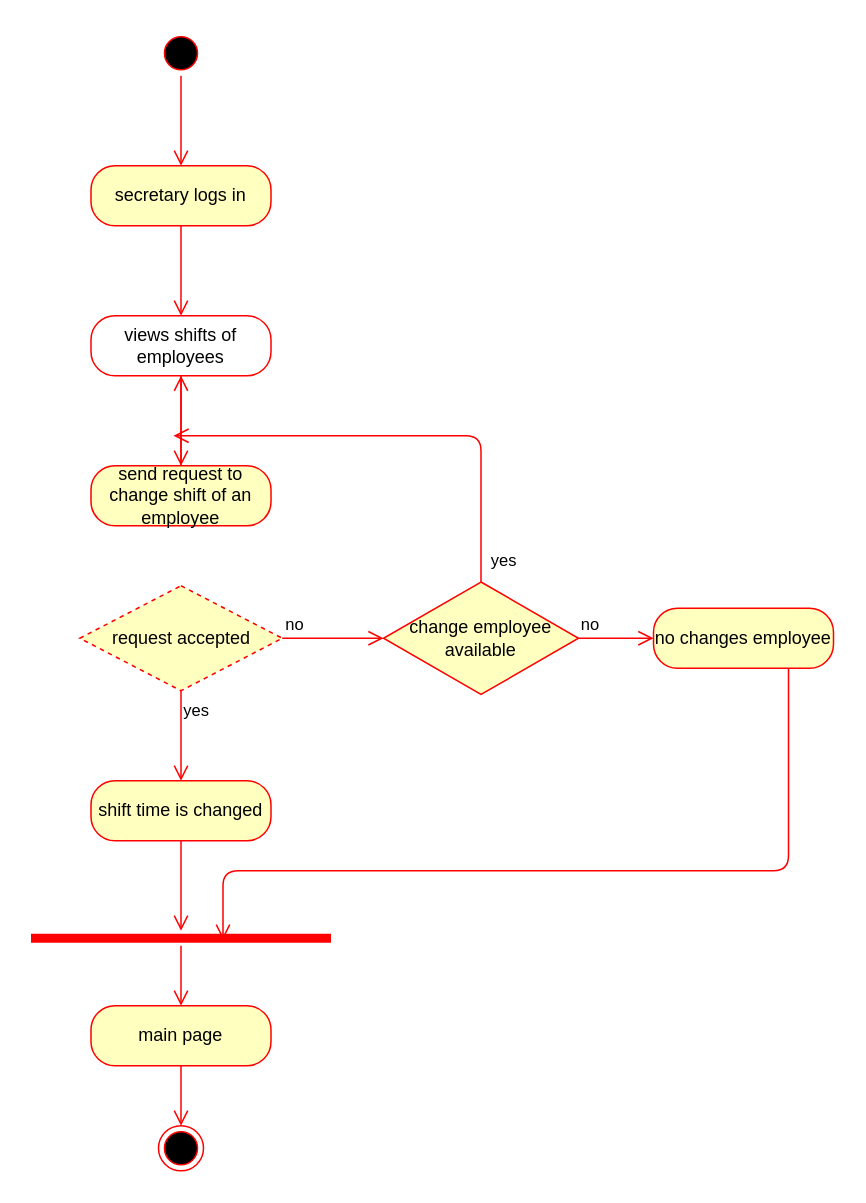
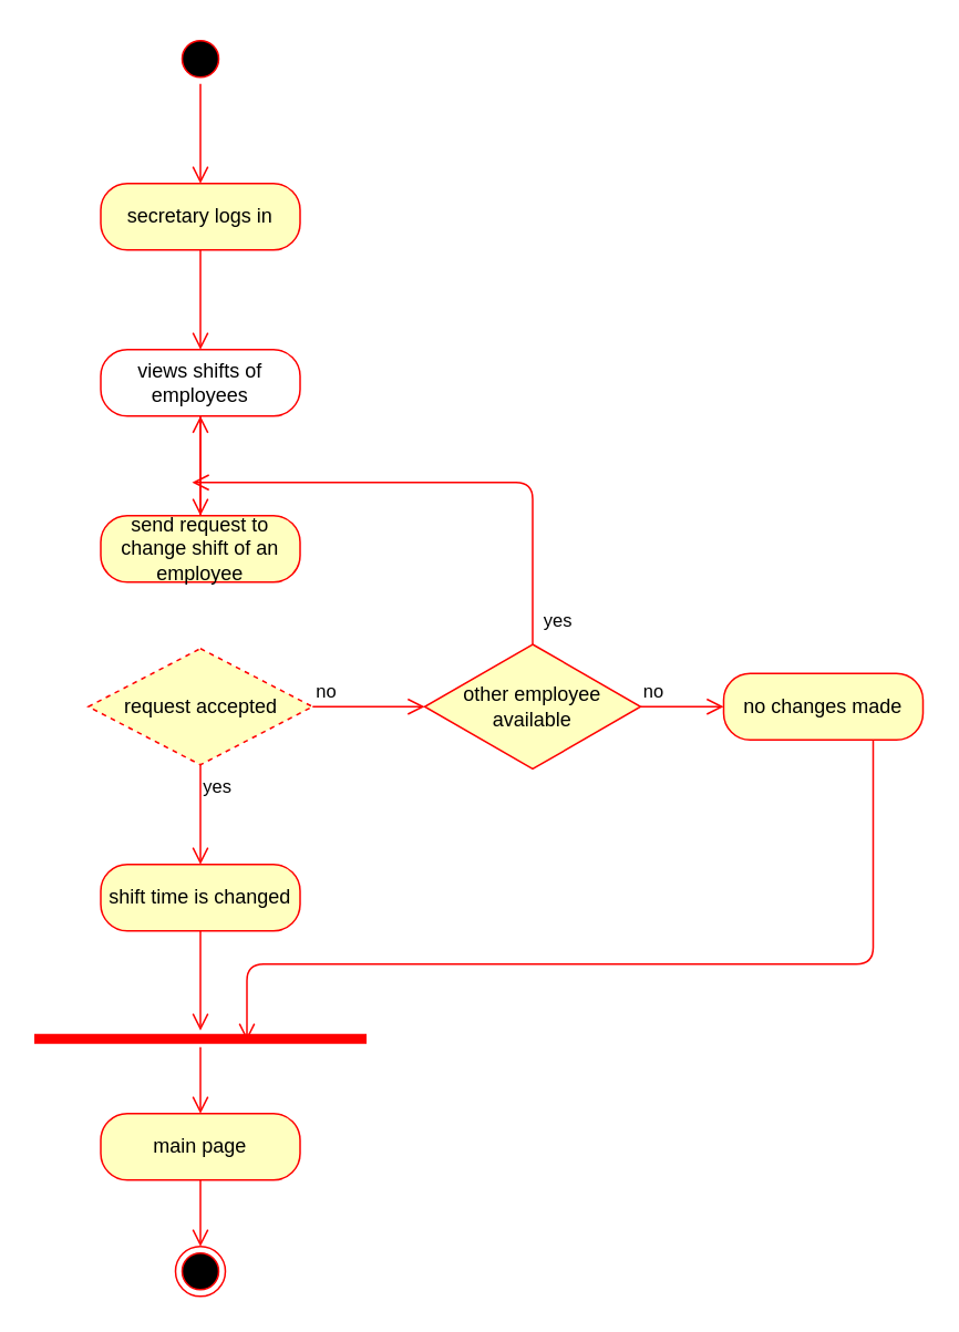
  <mxCell id="0" />
  <mxCell id="1" parent="0" />
  <mxCell id="2" value="" style="ellipse;html=1;shape=startState;fillColor=#000000;strokeColor=#ff0000;" parent="1" vertex="1"><mxGeometry x="105" y="20" width="30" height="30" as="geometry" /></mxCell>
  <mxCell id="3" value="" style="edgeStyle=orthogonalEdgeStyle;html=1;verticalAlign=bottom;endArrow=open;endSize=8;strokeColor=#ff0000;" parent="1" source="2" edge="1"><mxGeometry relative="1" as="geometry"><mxPoint x="120" y="110" as="targetPoint" /></mxGeometry></mxCell>
  <mxCell id="4" value="secretary logs in" style="rounded=1;whiteSpace=wrap;html=1;arcSize=40;fontColor=#000000;fillColor=#ffffc0;strokeColor=#ff0000;" parent="1" vertex="1"><mxGeometry x="60" y="110" width="120" height="40" as="geometry" /></mxCell>
  <mxCell id="5" value="" style="edgeStyle=orthogonalEdgeStyle;html=1;verticalAlign=bottom;endArrow=open;endSize=8;strokeColor=#ff0000;" parent="1" source="4" edge="1"><mxGeometry relative="1" as="geometry"><mxPoint x="120" y="210" as="targetPoint" /></mxGeometry></mxCell>
  <mxCell id="6" value="views shifts of employees" style="rounded=1;whiteSpace=wrap;html=1;arcSize=40;fontColor=#000000;fillColor=#ffffff;strokeColor=#ff0000;" parent="1" vertex="1"><mxGeometry x="60" y="210" width="120" height="40" as="geometry" /></mxCell>
  <mxCell id="7" value="" style="edgeStyle=orthogonalEdgeStyle;html=1;verticalAlign=bottom;endArrow=open;endSize=8;strokeColor=#ff0000;" parent="1" source="6" edge="1"><mxGeometry relative="1" as="geometry"><mxPoint x="120" y="310" as="targetPoint" /></mxGeometry></mxCell>
  <mxCell id="8" value="send request to change shift of an employee" style="rounded=1;whiteSpace=wrap;html=1;arcSize=40;fontColor=#000000;fillColor=#ffffc0;strokeColor=#ff0000;" parent="1" vertex="1"><mxGeometry x="60" y="310" width="120" height="40" as="geometry" /></mxCell>
  <mxCell id="9" value="" style="edgeStyle=orthogonalEdgeStyle;html=1;verticalAlign=bottom;endArrow=open;endSize=8;strokeColor=#ff0000;" parent="1" source="8" target="6" edge="1"><mxGeometry relative="1" as="geometry"><mxPoint x="120" y="410" as="targetPoint" /></mxGeometry></mxCell>
  <mxCell id="10" value="request accepted" style="rhombus;whiteSpace=wrap;html=1;fillColor=#ffffc0;strokeColor=#ff0000;dashed=1;" parent="1" vertex="1"><mxGeometry x="52.5" y="390" width="135" height="70" as="geometry" /></mxCell>
  <mxCell id="11" value="no" style="edgeStyle=orthogonalEdgeStyle;html=1;align=left;verticalAlign=bottom;endArrow=open;endSize=8;strokeColor=#ff0000;" parent="1" source="10" edge="1"><mxGeometry x="-1" relative="1" as="geometry"><mxPoint x="255" y="425" as="targetPoint" /></mxGeometry></mxCell>
  <mxCell id="12" value="yes" style="edgeStyle=orthogonalEdgeStyle;html=1;align=left;verticalAlign=top;endArrow=open;endSize=8;strokeColor=#ff0000;" parent="1" source="10" edge="1"><mxGeometry x="-1" relative="1" as="geometry"><mxPoint x="120" y="520" as="targetPoint" /></mxGeometry></mxCell>
  <mxCell id="13" value="shift time is changed" style="rounded=1;whiteSpace=wrap;html=1;arcSize=40;fontColor=#000000;fillColor=#ffffc0;strokeColor=#ff0000;" parent="1" vertex="1"><mxGeometry x="60" y="520" width="120" height="40" as="geometry" /></mxCell>
  <mxCell id="14" value="" style="edgeStyle=orthogonalEdgeStyle;html=1;verticalAlign=bottom;endArrow=open;endSize=8;strokeColor=#ff0000;" parent="1" source="13" edge="1"><mxGeometry relative="1" as="geometry"><mxPoint x="120" y="620" as="targetPoint" /></mxGeometry></mxCell>
  <mxCell id="15" value="" style="ellipse;html=1;shape=endState;fillColor=#000000;strokeColor=#ff0000;" parent="1" vertex="1"><mxGeometry x="105" y="750" width="30" height="30" as="geometry" /></mxCell>
- <mxCell id="16" value="change employee available" style="rhombus;whiteSpace=wrap;html=1;fillColor=#ffffc0;strokeColor=#ff0000;" parent="1" vertex="1"><mxGeometry x="255" y="387.5" width="130" height="75" as="geometry" /></mxCell>
+ <mxCell id="16" value="other employee available" style="rhombus;whiteSpace=wrap;html=1;fillColor=#ffffc0;strokeColor=#ff0000;" parent="1" vertex="1"><mxGeometry x="255" y="387.5" width="130" height="75" as="geometry" /></mxCell>
  <mxCell id="17" value="no" style="edgeStyle=orthogonalEdgeStyle;html=1;align=left;verticalAlign=bottom;endArrow=open;endSize=8;strokeColor=#ff0000;" parent="1" source="16" edge="1"><mxGeometry x="-1" relative="1" as="geometry"><mxPoint x="435" y="425" as="targetPoint" /></mxGeometry></mxCell>
- <mxCell id="18" value="no changes employee" style="rounded=1;whiteSpace=wrap;html=1;arcSize=40;fontColor=#000000;fillColor=#ffffc0;strokeColor=#ff0000;" parent="1" vertex="1"><mxGeometry x="435" y="405" width="120" height="40" as="geometry" /></mxCell>
+ <mxCell id="18" value="no changes made" style="rounded=1;whiteSpace=wrap;html=1;arcSize=40;fontColor=#000000;fillColor=#ffffc0;strokeColor=#ff0000;" parent="1" vertex="1"><mxGeometry x="435" y="405" width="120" height="40" as="geometry" /></mxCell>
  <mxCell id="19" value="" style="edgeStyle=orthogonalEdgeStyle;html=1;verticalAlign=bottom;endArrow=open;endSize=8;strokeColor=#ff0000;entryX=0.64;entryY=0.6;entryDx=0;entryDy=0;entryPerimeter=0;" parent="1" source="18" edge="1" target="21"><mxGeometry relative="1" as="geometry"><mxPoint x="115" y="590" as="targetPoint" /><Array as="points"><mxPoint x="525" y="580" /><mxPoint x="148" y="580" /></Array></mxGeometry></mxCell>
  <mxCell id="20" value="yes" style="edgeStyle=orthogonalEdgeStyle;html=1;align=left;verticalAlign=top;endArrow=open;endSize=8;strokeColor=#ff0000;exitX=0.5;exitY=0;exitDx=0;exitDy=0;" parent="1" source="16" edge="1"><mxGeometry x="-0.818" y="-5" relative="1" as="geometry"><mxPoint x="115" y="290" as="targetPoint" /><mxPoint x="315" y="320" as="sourcePoint" /><Array as="points"><mxPoint x="320" y="290" /><mxPoint x="255" y="290" /></Array><mxPoint as="offset" /></mxGeometry></mxCell>
  <mxCell id="21" value="" style="shape=line;html=1;strokeWidth=6;strokeColor=#ff0000;" vertex="1" parent="1"><mxGeometry x="20" y="620" width="200" height="10" as="geometry" /></mxCell>
  <mxCell id="22" value="" style="edgeStyle=orthogonalEdgeStyle;html=1;verticalAlign=bottom;endArrow=open;endSize=8;strokeColor=#ff0000;" edge="1" source="24" parent="1"><mxGeometry relative="1" as="geometry"><mxPoint x="120" y="680" as="targetPoint" /><Array as="points"><mxPoint x="120" y="670" /></Array></mxGeometry></mxCell>
  <mxCell id="23" value="" style="edgeStyle=orthogonalEdgeStyle;html=1;verticalAlign=bottom;endArrow=open;endSize=8;strokeColor=#ff0000;" edge="1" source="24" parent="1"><mxGeometry relative="1" as="geometry"><mxPoint x="120" y="750" as="targetPoint" /></mxGeometry></mxCell>
  <mxCell id="24" value="main page" style="rounded=1;whiteSpace=wrap;html=1;arcSize=40;fontColor=#000000;fillColor=#ffffc0;strokeColor=#ff0000;" vertex="1" parent="1"><mxGeometry x="60" y="670" width="120" height="40" as="geometry" /></mxCell>
  <mxCell id="25" value="" style="edgeStyle=orthogonalEdgeStyle;html=1;verticalAlign=bottom;endArrow=open;endSize=8;strokeColor=#ff0000;" edge="1" parent="1" source="21" target="24"><mxGeometry relative="1" as="geometry"><mxPoint x="120" y="680" as="targetPoint" /><mxPoint x="120" y="630" as="sourcePoint" /><Array as="points" /></mxGeometry></mxCell>
